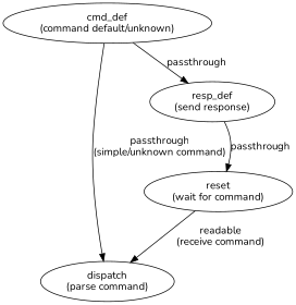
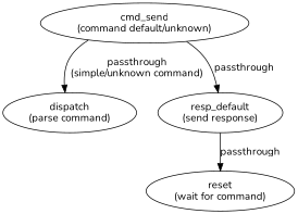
  digraph {
    fontname=Nunito
    node [fontname=Nunito]
    edge [fontname=Nunito]
    n1 [label="reset\n(wait for command)"]
    n2 [label="dispatch\n(parse command)"]
-   n3 [label="cmd_def\n(command default/unknown)"]
-   n4 [label="resp_def\n(send response)"]
-   n1 -> n2 [label="readable\n(receive command)"]
+   n3 [label="cmd_send\n(command default/unknown)"]
+   n4 [label="resp_default\n(send response)"]
    n3 -> n2 [label="passthrough\n(simple/unknown command)"]
    n3 -> n4 [label=passthrough]
    n4 -> n1 [label=passthrough]
  }
